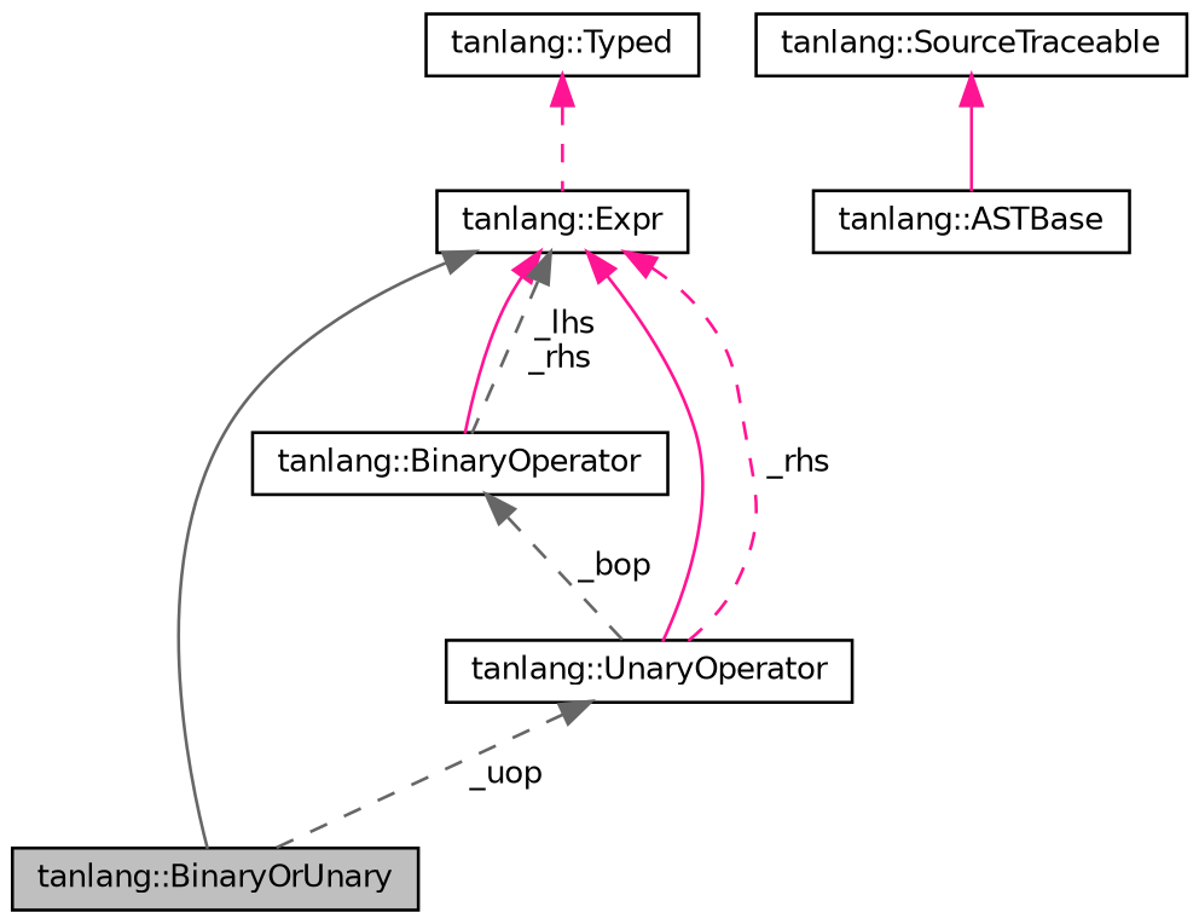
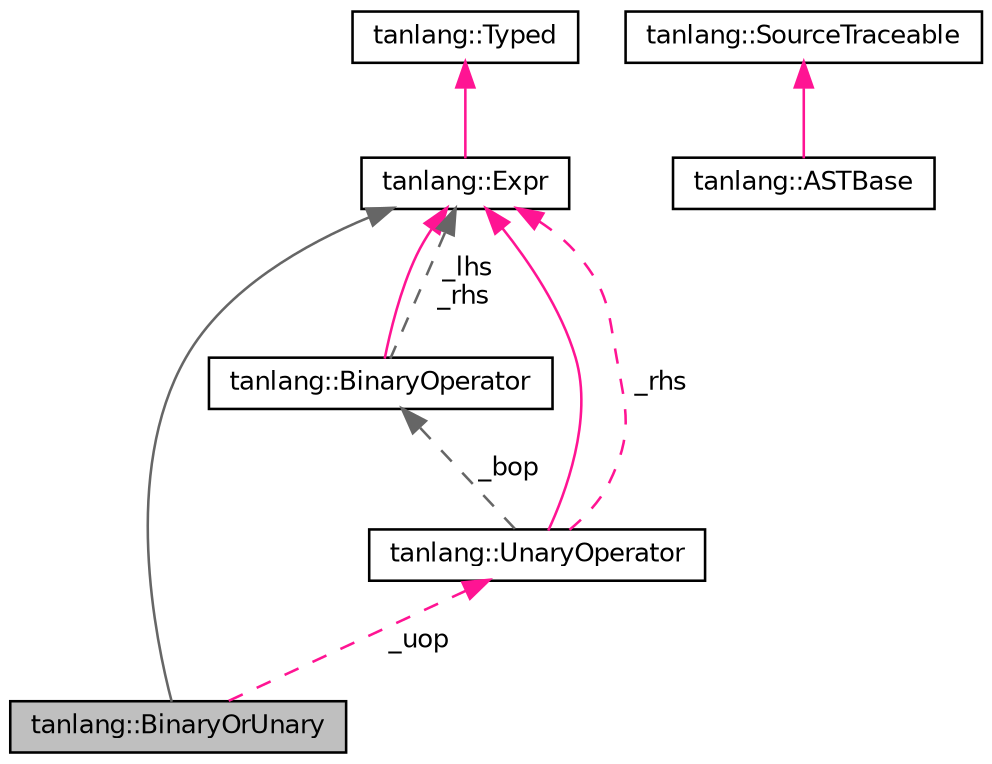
  digraph {
    node [color=black fillcolor=white fontname=Helvetica fontsize=10 shape=record style=filled]
    edge [color=deeppink dir=back fontname=Helvetica fontsize=10 labelfontname=Helvetica labelfontsize=10 style=solid]
    n1 [fillcolor=grey75 fontcolor=black height=0.2 label="tanlang::BinaryOrUnary" width=0.4]
    n2 [height=0.2 label="tanlang::Expr" width=0.4]
    n3 [height=0.2 label="tanlang::BinaryOperator" width=0.4]
    n4 [height=0.2 label="tanlang::UnaryOperator" width=0.4]
    n5 [height=0.2 label="tanlang::ASTBase" width=0.4]
    n6 [height=0.2 label="tanlang::SourceTraceable" width=0.4]
    n7 [height=0.2 label="tanlang::Typed" width=0.4]
    n2 -> n1 [color=gray40]
    n2 -> n3
    n2 -> n3 [color=gray40 label=" _lhs\n_rhs" style=dashed]
    n2 -> n4
    n2 -> n4 [label=" _rhs" style=dashed]
    n3 -> n4 [color=gray40 label=" _bop" style=dashed]
-   n4 -> n1 [color=gray40 label=" _uop" style=dashed]
+   n4 -> n1 [label=" _uop" style=dashed]
    n6 -> n5
-   n7 -> n2 [style=dashed]
+   n7 -> n2
  }
